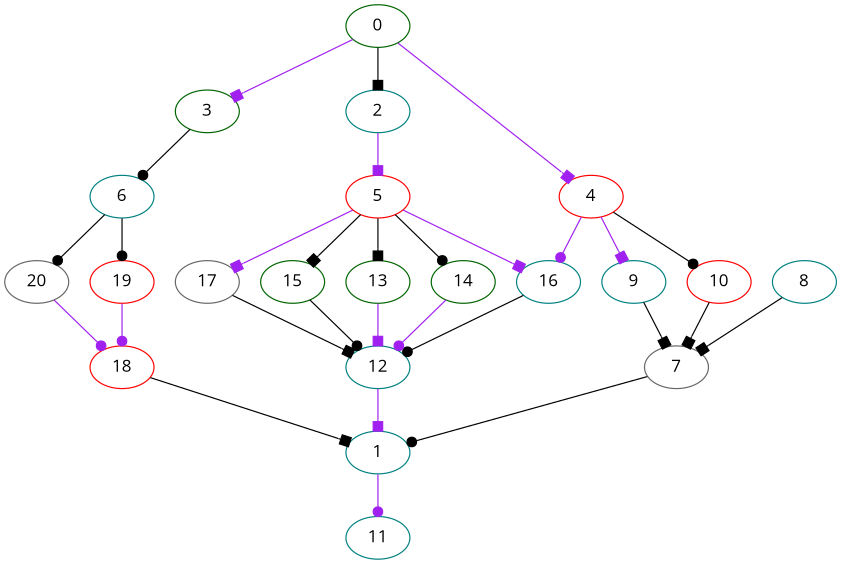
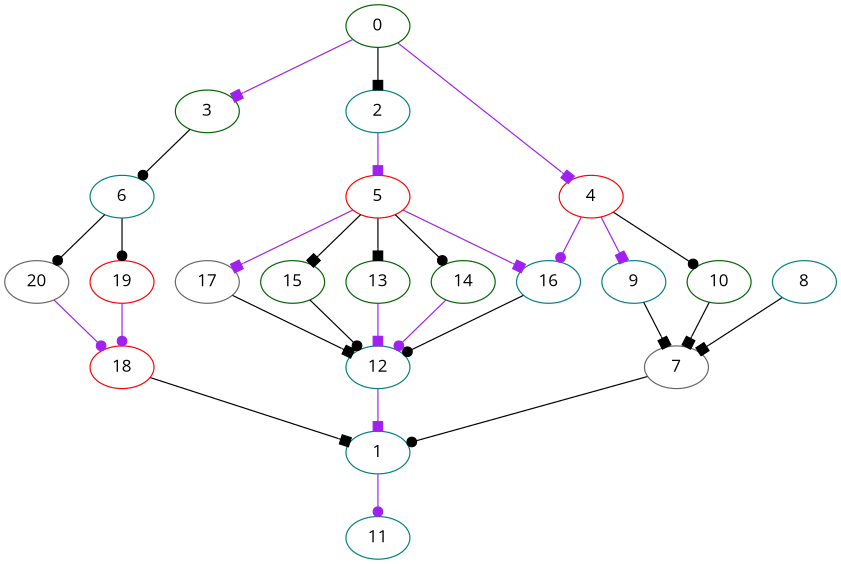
  digraph {
    fontname="Open Sans"
    node [Weight=59 color=teal fontname="Open Sans"]
    edge [Weight=7 arrowhead=box color=black fontname="Open Sans"]
    0 [Weight=146 color=darkgreen]
    3 [Weight=117 color=darkgreen]
    2 [Weight=44]
    4 [Weight=146 color=red]
    6 [Weight=73]
    5 [color=red]
    9 [Weight=88]
-   10 [Weight=44 color=red]
+   10 [Weight=44 color=darkgreen]
    16
    20 [Weight=132 color=gray40]
    19 [Weight=88 color=red]
    17 [Weight=117 color=gray40]
    15 [Weight=103 color=darkgreen]
    13 [Weight=103 color=darkgreen]
    14 [color=darkgreen]
    7 [color=gray40]
    8 [Weight=29]
    12 [Weight=88]
    18 [color=red]
    1 [Weight=117]
    11 [Weight=132]
    0 -> 3 [color=purple]
    0 -> 2
    0 -> 4 [Weight=8 color=purple]
    3 -> 6 [Weight=5 arrowhead=dot]
    2 -> 5 [Weight=10 color=purple]
    4 -> 9 [Weight=3 color=purple]
    4 -> 10 [Weight=9 arrowhead=dot]
    4 -> 16 [Weight=2 arrowhead=dot color=purple]
    6 -> 20 [Weight=6 arrowhead=dot]
    6 -> 19 [Weight=2 arrowhead=dot]
    5 -> 16 [Weight=10 color=purple]
    5 -> 17 [color=purple]
    5 -> 15
    5 -> 13
    5 -> 14 [arrowhead=dot]
    9 -> 7 [Weight=8]
    10 -> 7 [Weight=8]
    16 -> 12 [Weight=4 arrowhead=dot]
    20 -> 18 [Weight=10 arrowhead=dot color=purple]
    19 -> 18 [Weight=9 arrowhead=dot color=purple]
    17 -> 12
    15 -> 12 [Weight=10 arrowhead=dot]
    13 -> 12 [Weight=4 color=purple]
    14 -> 12 [Weight=4 arrowhead=dot color=purple]
    7 -> 1 [Weight=5 arrowhead=dot]
    8 -> 7 [Weight=3]
    12 -> 1 [Weight=9 color=purple]
    18 -> 1 [Weight=2]
    1 -> 11 [Weight=6 arrowhead=dot color=purple]
  }
